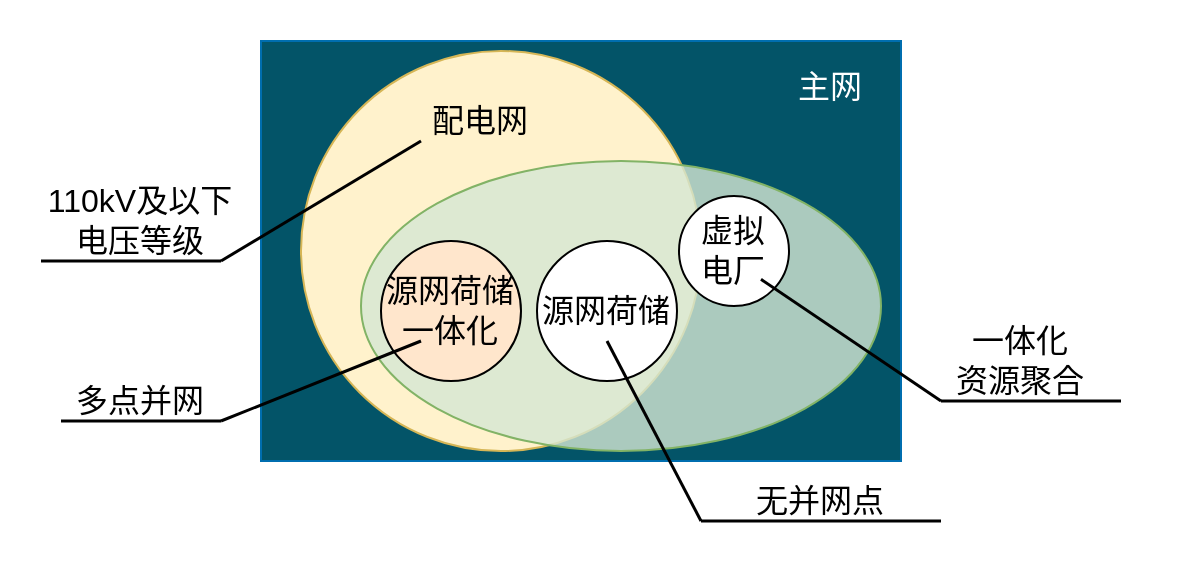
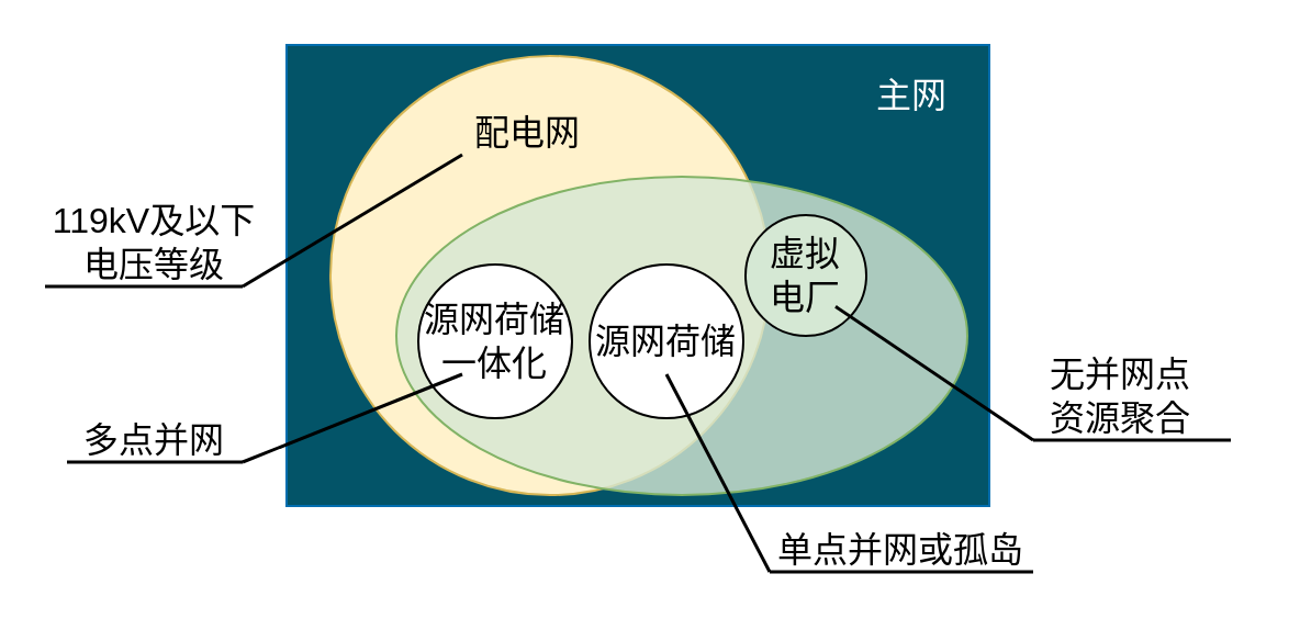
  <mxCell id="0" />
  <mxCell id="1" parent="0" />
  <mxCell id="2" value="" style="rounded=0;whiteSpace=wrap;html=1;fillColor=light-dark(#035468, #198cc4);strokeColor=#006EAF;fontColor=#ffffff;" vertex="1" parent="1"><mxGeometry x="130" y="20" width="320" height="210" as="geometry" /></mxCell>
  <mxCell id="3" value="" style="ellipse;whiteSpace=wrap;html=1;aspect=fixed;fillColor=#fff2cc;strokeColor=#d6b656;" vertex="1" parent="1"><mxGeometry x="150" y="25" width="200" height="200" as="geometry" /></mxCell>
  <mxCell id="4" value="&lt;font style=&quot;color: rgb(255, 255, 255);&quot;&gt;主网&lt;/font&gt;" style="text;strokeColor=none;align=center;fillColor=none;html=1;verticalAlign=middle;whiteSpace=wrap;rounded=0;fontSize=16;" vertex="1" parent="1"><mxGeometry x="390" y="25" width="50" height="35" as="geometry" /></mxCell>
  <mxCell id="5" value="" style="ellipse;whiteSpace=wrap;html=1;fillColor=#d5e8d4;strokeColor=#82b366;fillStyle=auto;fillOpacity=80;" vertex="1" parent="1"><mxGeometry x="180" y="80" width="260" height="145" as="geometry" /></mxCell>
  <mxCell id="6" value="配电网" style="text;strokeColor=none;align=center;fillColor=none;html=1;verticalAlign=middle;whiteSpace=wrap;rounded=0;fontSize=16;" vertex="1" parent="1"><mxGeometry x="210" y="40" width="60" height="40" as="geometry" /></mxCell>
- <mxCell id="7" value="&lt;font style=&quot;font-size: 16px;&quot;&gt;源网荷储&lt;/font&gt;&lt;div&gt;&lt;span style=&quot;font-size: 16px; background-color: transparent; color: light-dark(rgb(0, 0, 0), rgb(255, 255, 255));&quot;&gt;一体化&lt;/span&gt;&lt;/div&gt;" style="ellipse;whiteSpace=wrap;html=1;aspect=fixed;fillColor=#ffe6cc;" vertex="1" parent="1"><mxGeometry x="190" y="120" width="70" height="70" as="geometry" /></mxCell>
+ <mxCell id="7" value="&lt;font style=&quot;font-size: 16px;&quot;&gt;源网荷储&lt;/font&gt;&lt;div&gt;&lt;span style=&quot;font-size: 16px; background-color: transparent; color: light-dark(rgb(0, 0, 0), rgb(255, 255, 255));&quot;&gt;一体化&lt;/span&gt;&lt;/div&gt;" style="ellipse;whiteSpace=wrap;html=1;aspect=fixed;" vertex="1" parent="1"><mxGeometry x="190" y="120" width="70" height="70" as="geometry" /></mxCell>
  <mxCell id="8" value="&lt;font style=&quot;font-size: 16px;&quot;&gt;源网荷储&lt;/font&gt;" style="ellipse;whiteSpace=wrap;html=1;aspect=fixed;" vertex="1" parent="1"><mxGeometry x="268" y="120" width="70" height="70" as="geometry" /></mxCell>
- <mxCell id="9" value="&lt;font style=&quot;font-size: 16px;&quot;&gt;虚拟&lt;/font&gt;&lt;div&gt;&lt;font style=&quot;font-size: 16px;&quot;&gt;电厂&lt;/font&gt;&lt;/div&gt;" style="ellipse;whiteSpace=wrap;html=1;aspect=fixed;" vertex="1" parent="1"><mxGeometry x="339" y="97.5" width="55" height="55" as="geometry" /></mxCell>
+ <mxCell id="9" value="&lt;font style=&quot;font-size: 16px;&quot;&gt;虚拟&lt;/font&gt;&lt;div&gt;&lt;font style=&quot;font-size: 16px;&quot;&gt;电厂&lt;/font&gt;&lt;/div&gt;" style="ellipse;whiteSpace=wrap;html=1;aspect=fixed;fillColor=#d5e8d4;" vertex="1" parent="1"><mxGeometry x="339" y="97.5" width="55" height="55" as="geometry" /></mxCell>
  <mxCell id="10" value="" style="endArrow=none;html=1;rounded=0;entryX=0;entryY=0.75;entryDx=0;entryDy=0;strokeWidth=1.5;" edge="1" parent="1" target="6"><mxGeometry width="50" height="50" relative="1" as="geometry"><mxPoint x="110" y="130" as="sourcePoint" /><mxPoint x="140" y="90" as="targetPoint" /></mxGeometry></mxCell>
  <mxCell id="11" value="" style="endArrow=none;html=1;rounded=0;strokeWidth=1.5;" edge="1" parent="1"><mxGeometry width="50" height="50" relative="1" as="geometry"><mxPoint x="20" y="130" as="sourcePoint" /><mxPoint x="110" y="130" as="targetPoint" /></mxGeometry></mxCell>
  <mxCell id="12" value="" style="endArrow=none;html=1;rounded=0;entryX=0;entryY=0.75;entryDx=0;entryDy=0;strokeWidth=1.5;" edge="1" parent="1"><mxGeometry width="50" height="50" relative="1" as="geometry"><mxPoint x="110" y="210" as="sourcePoint" /><mxPoint x="210" y="170" as="targetPoint" /></mxGeometry></mxCell>
  <mxCell id="13" value="" style="endArrow=none;html=1;rounded=0;strokeWidth=1.5;" edge="1" parent="1"><mxGeometry width="50" height="50" relative="1" as="geometry"><mxPoint x="30" y="210" as="sourcePoint" /><mxPoint x="110" y="210" as="targetPoint" /></mxGeometry></mxCell>
  <mxCell id="14" value="" style="endArrow=none;html=1;rounded=0;strokeWidth=1.5;" edge="1" parent="1"><mxGeometry width="50" height="50" relative="1" as="geometry"><mxPoint x="350" y="260" as="sourcePoint" /><mxPoint x="470" y="260" as="targetPoint" /></mxGeometry></mxCell>
  <mxCell id="15" value="" style="endArrow=none;html=1;rounded=0;strokeWidth=1.5;entryX=0.5;entryY=0.714;entryDx=0;entryDy=0;entryPerimeter=0;" edge="1" parent="1" target="8"><mxGeometry width="50" height="50" relative="1" as="geometry"><mxPoint x="350" y="260" as="sourcePoint" /><mxPoint x="530" y="70" as="targetPoint" /></mxGeometry></mxCell>
  <mxCell id="16" value="" style="endArrow=none;html=1;rounded=0;strokeWidth=1.5;" edge="1" parent="1"><mxGeometry width="50" height="50" relative="1" as="geometry"><mxPoint x="470" y="200" as="sourcePoint" /><mxPoint x="560" y="200" as="targetPoint" /></mxGeometry></mxCell>
  <mxCell id="17" value="" style="endArrow=none;html=1;rounded=0;strokeWidth=1.5;" edge="1" parent="1"><mxGeometry width="50" height="50" relative="1" as="geometry"><mxPoint x="380" y="139.17" as="sourcePoint" /><mxPoint x="470" y="200" as="targetPoint" /></mxGeometry></mxCell>
- <mxCell id="18" value="110kV及以下电压等级" style="text;strokeColor=none;align=center;fillColor=none;html=1;verticalAlign=middle;whiteSpace=wrap;rounded=0;fontSize=16;" vertex="1" parent="1"><mxGeometry x="20" y="90" width="100" height="40" as="geometry" /></mxCell>
+ <mxCell id="18" value="119kV及以下电压等级" style="text;strokeColor=none;align=center;fillColor=none;html=1;verticalAlign=middle;whiteSpace=wrap;rounded=0;fontSize=16;" vertex="1" parent="1"><mxGeometry x="20" y="90" width="100" height="40" as="geometry" /></mxCell>
  <mxCell id="19" value="多点并网" style="text;strokeColor=none;align=center;fillColor=none;html=1;verticalAlign=middle;whiteSpace=wrap;rounded=0;fontSize=16;" vertex="1" parent="1"><mxGeometry x="20" y="180" width="100" height="40" as="geometry" /></mxCell>
- <mxCell id="20" value="无并网点" style="text;strokeColor=none;align=center;fillColor=none;html=1;verticalAlign=middle;whiteSpace=wrap;rounded=0;fontSize=16;" vertex="1" parent="1"><mxGeometry x="350" y="230" width="120" height="40" as="geometry" /></mxCell>
- <mxCell id="21" value="一体化&lt;div&gt;资源聚合&lt;/div&gt;" style="text;strokeColor=none;align=center;fillColor=none;html=1;verticalAlign=middle;whiteSpace=wrap;rounded=0;fontSize=16;" vertex="1" parent="1"><mxGeometry x="450" y="160" width="120" height="40" as="geometry" /></mxCell>
+ <mxCell id="20" value="单点并网或孤岛" style="text;strokeColor=none;align=center;fillColor=none;html=1;verticalAlign=middle;whiteSpace=wrap;rounded=0;fontSize=16;" vertex="1" parent="1"><mxGeometry x="350" y="230" width="120" height="40" as="geometry" /></mxCell>
+ <mxCell id="21" value="无并网点&lt;div&gt;资源聚合&lt;/div&gt;" style="text;strokeColor=none;align=center;fillColor=none;html=1;verticalAlign=middle;whiteSpace=wrap;rounded=0;fontSize=16;" vertex="1" parent="1"><mxGeometry x="450" y="160" width="120" height="40" as="geometry" /></mxCell>
